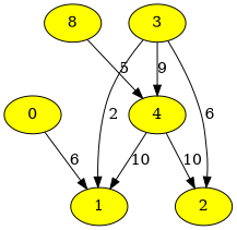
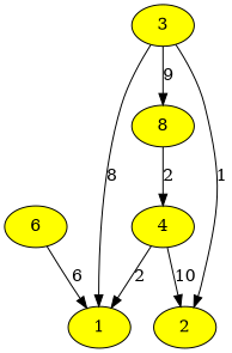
  digraph {
    splines=true
    node [color=black fillcolor="#ffff00" style=filled]
    edge [w=2]
-   0
+   0 [label=6]
    1
    3
    2
    n5 [label=8]
    4
    0 -> 1 [label=6 w=14]
-   3 -> 1 [label=2]
-   3 -> 2 [label=6 w=6]
-   3 -> 4 [label=9 w=9]
-   n5 -> 4 [label=5]
-   4 -> 1 [label=10]
+   3 -> 1 [label=8]
+   3 -> 2 [label=1 w=6]
+   3 -> n5 [label=9 w=9]
+   n5 -> 4 [label=2]
+   4 -> 1 [label=2]
    4 -> 2 [label=10 w=10]
  }
